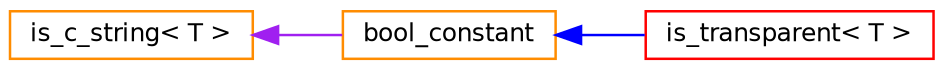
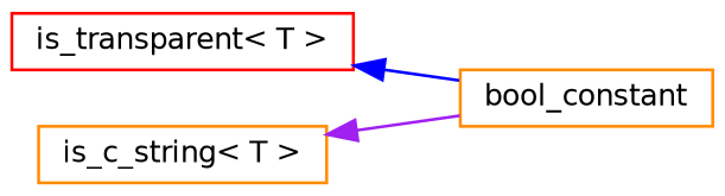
  digraph {
    rankdir=LR
    node [color=darkorange fillcolor=white fontname=Helvetica fontsize=10 shape=record style=filled]
    edge [dir=back fontname=Helvetica fontsize=10 labelfontname=Helvetica labelfontsize=10 style=solid]
    n1 [height=0.2 label=bool_constant width=0.4]
    n2 [color=red height=0.2 label="is_transparent\< T \>" width=0.4]
    n3 [height=0.2 label="is_c_string\< T \>" width=0.4]
-   n1 -> n2 [color=blue]
+   n2 -> n1 [color=blue]
    n3 -> n1 [color=purple]
  }
